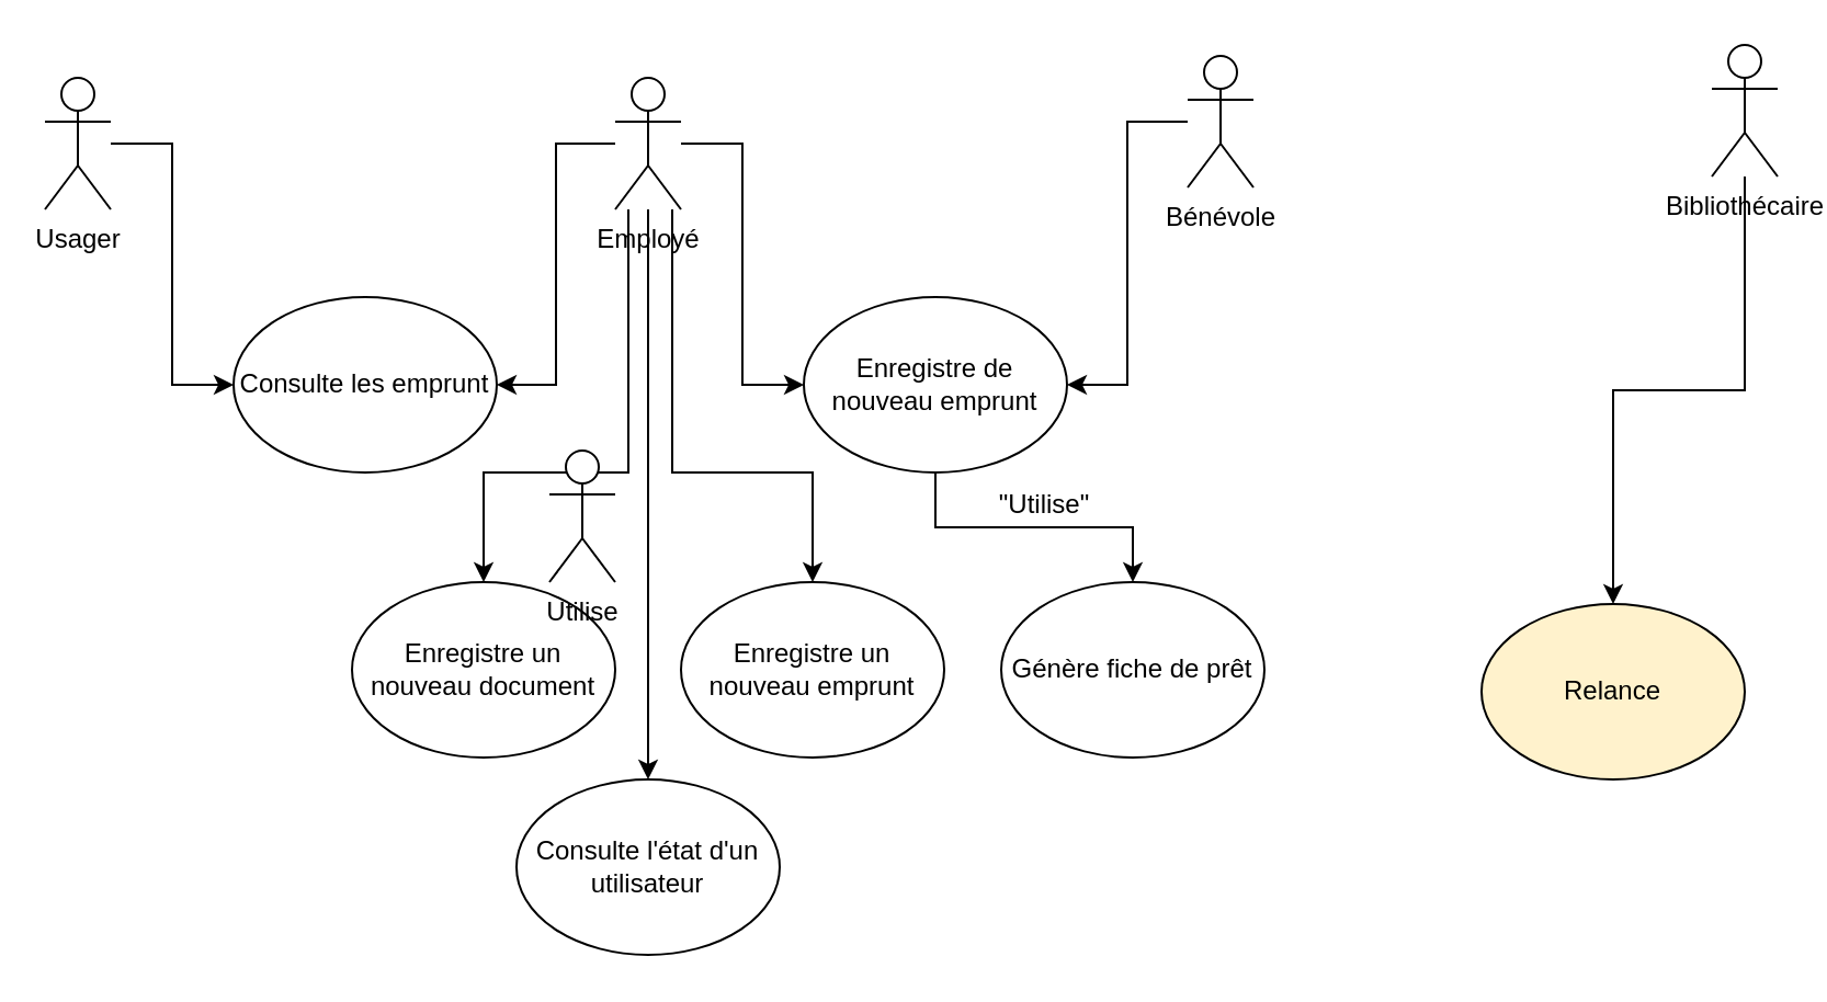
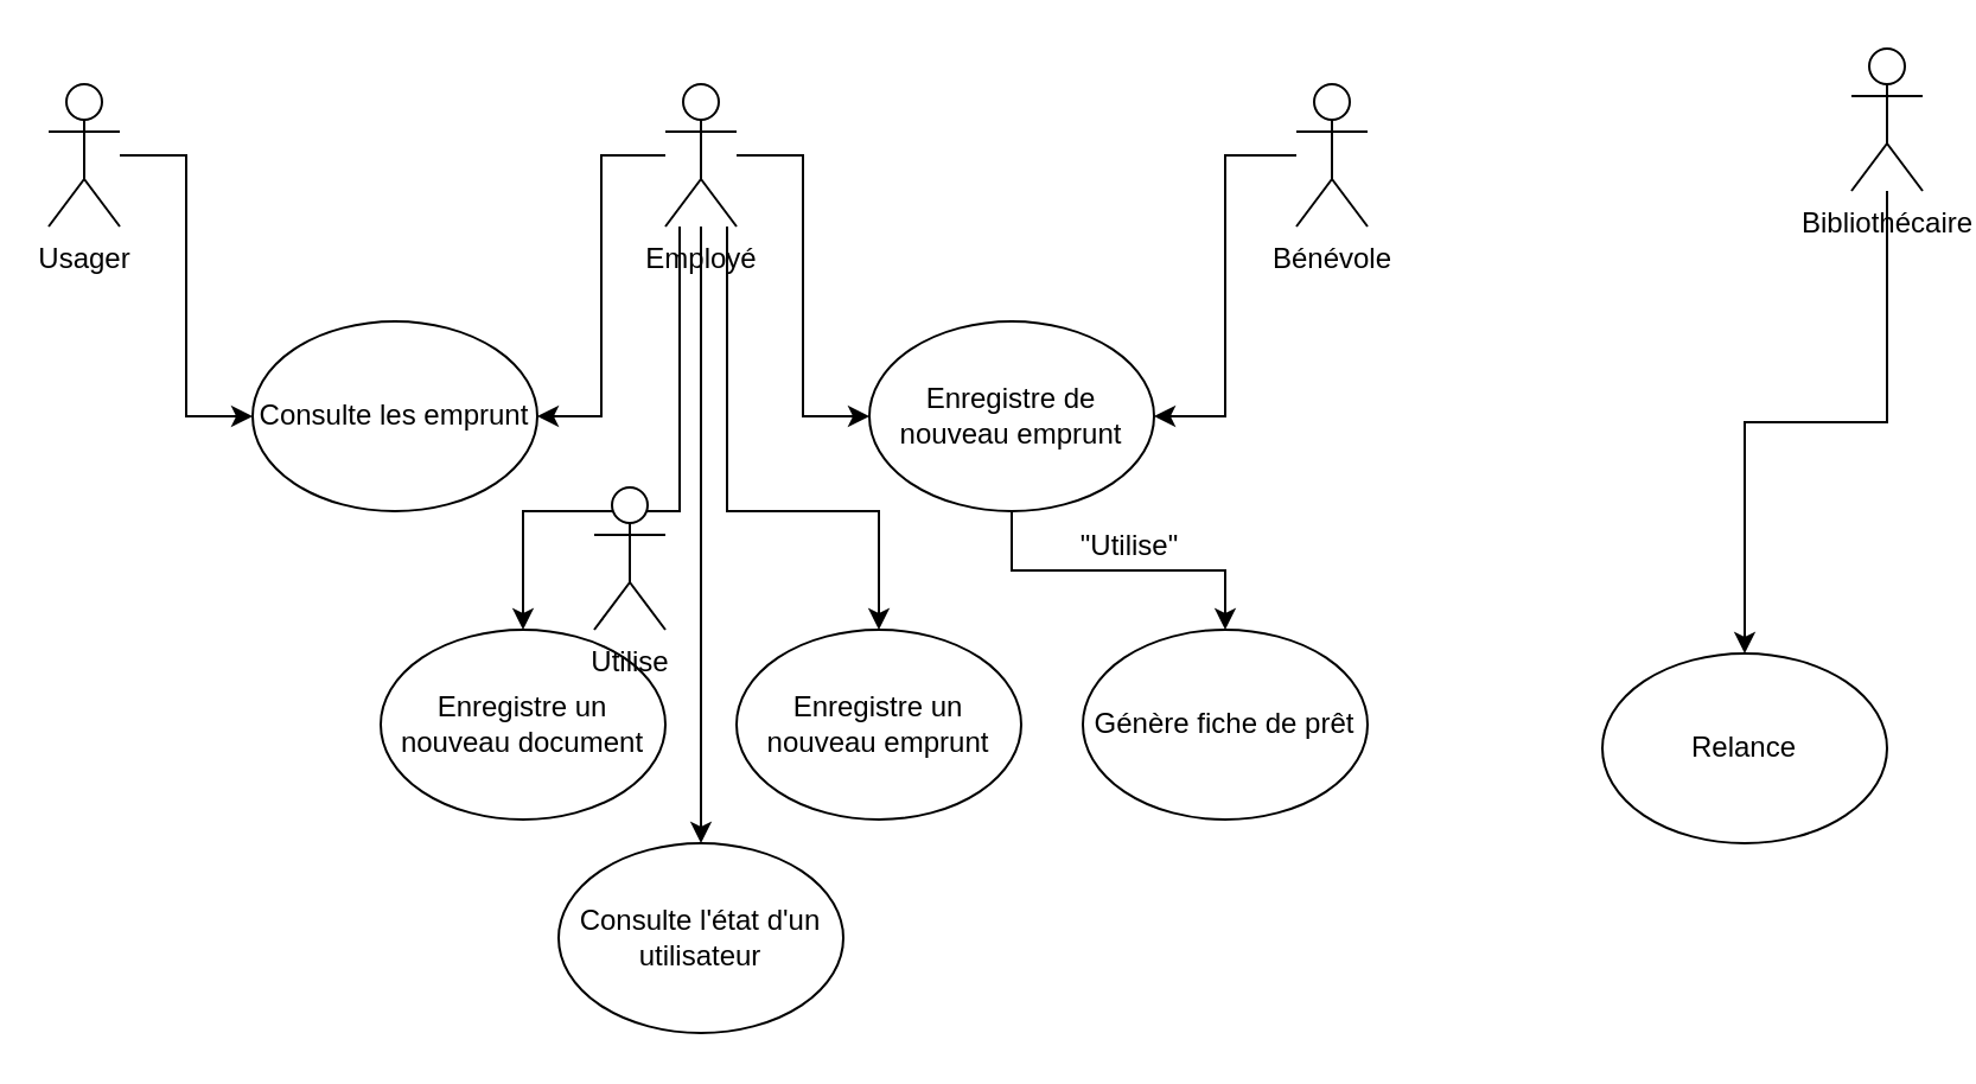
  <mxCell id="0" />
  <mxCell id="1" parent="0" />
  <mxCell id="2" style="edgeStyle=orthogonalEdgeStyle;orthogonalLoop=1;jettySize=auto;html=1;entryX=0;entryY=0.5;entryDx=0;entryDy=0;rounded=0;" parent="1" source="3" target="12" edge="1"><mxGeometry relative="1" as="geometry" /></mxCell>
  <mxCell id="3" value="Usager" style="shape=umlActor;verticalLabelPosition=bottom;verticalAlign=top;html=1;outlineConnect=0;" parent="1" vertex="1"><mxGeometry x="20" y="35" width="30" height="60" as="geometry" /></mxCell>
  <mxCell id="4" style="edgeStyle=orthogonalEdgeStyle;rounded=0;orthogonalLoop=1;jettySize=auto;html=1;entryX=1;entryY=0.5;entryDx=0;entryDy=0;" parent="1" source="9" target="12" edge="1"><mxGeometry relative="1" as="geometry" /></mxCell>
  <mxCell id="5" style="edgeStyle=orthogonalEdgeStyle;rounded=0;orthogonalLoop=1;jettySize=auto;html=1;entryX=0;entryY=0.5;entryDx=0;entryDy=0;" parent="1" source="9" target="14" edge="1"><mxGeometry relative="1" as="geometry" /></mxCell>
  <mxCell id="6" style="edgeStyle=orthogonalEdgeStyle;orthogonalLoop=1;jettySize=auto;html=1;rounded=0;" parent="1" source="9" target="15" edge="1"><mxGeometry relative="1" as="geometry"><Array as="points"><mxPoint x="286" y="215" /><mxPoint x="220" y="215" /></Array></mxGeometry></mxCell>
  <mxCell id="7" style="edgeStyle=orthogonalEdgeStyle;rounded=0;orthogonalLoop=1;jettySize=auto;html=1;" parent="1" source="9" target="16" edge="1"><mxGeometry relative="1" as="geometry"><Array as="points"><mxPoint x="306" y="215" /><mxPoint x="370" y="215" /></Array></mxGeometry></mxCell>
  <mxCell id="8" style="edgeStyle=orthogonalEdgeStyle;rounded=0;orthogonalLoop=1;jettySize=auto;html=1;entryX=0.5;entryY=0;entryDx=0;entryDy=0;" parent="1" source="9" target="18" edge="1"><mxGeometry relative="1" as="geometry" /></mxCell>
  <mxCell id="9" value="Employé" style="shape=umlActor;verticalLabelPosition=bottom;verticalAlign=top;html=1;outlineConnect=0;" parent="1" vertex="1"><mxGeometry x="280" y="35" width="30" height="60" as="geometry" /></mxCell>
  <mxCell id="10" style="edgeStyle=orthogonalEdgeStyle;rounded=0;orthogonalLoop=1;jettySize=auto;html=1;entryX=1;entryY=0.5;entryDx=0;entryDy=0;" parent="1" source="11" target="14" edge="1"><mxGeometry relative="1" as="geometry" /></mxCell>
- <mxCell id="11" value="Bénévole" style="shape=umlActor;verticalLabelPosition=bottom;verticalAlign=top;html=1;outlineConnect=0;" parent="1" vertex="1"><mxGeometry x="541" y="25" width="30" height="60" as="geometry" /></mxCell>
+ <mxCell id="11" value="Bénévole" style="shape=umlActor;verticalLabelPosition=bottom;verticalAlign=top;html=1;outlineConnect=0;" parent="1" vertex="1"><mxGeometry x="546" y="35" width="30" height="60" as="geometry" /></mxCell>
  <mxCell id="12" value="Consulte les emprunt" style="ellipse;whiteSpace=wrap;html=1;" parent="1" vertex="1"><mxGeometry x="106" y="135" width="120" height="80" as="geometry" /></mxCell>
  <mxCell id="13" style="edgeStyle=orthogonalEdgeStyle;rounded=0;orthogonalLoop=1;jettySize=auto;html=1;" parent="1" source="14" target="17" edge="1"><mxGeometry relative="1" as="geometry" /></mxCell>
  <mxCell id="14" value="Enregistre de nouveau emprunt" style="ellipse;whiteSpace=wrap;html=1;" parent="1" vertex="1"><mxGeometry x="366" y="135" width="120" height="80" as="geometry" /></mxCell>
  <mxCell id="15" value="Enregistre un nouveau document" style="ellipse;whiteSpace=wrap;html=1;" parent="1" vertex="1"><mxGeometry x="160" y="265" width="120" height="80" as="geometry" /></mxCell>
  <mxCell id="16" value="Enregistre un nouveau emprunt" style="ellipse;whiteSpace=wrap;html=1;" parent="1" vertex="1"><mxGeometry x="310" y="265" width="120" height="80" as="geometry" /></mxCell>
  <mxCell id="17" value="Génère fiche de prêt" style="ellipse;whiteSpace=wrap;html=1;" parent="1" vertex="1"><mxGeometry x="456" y="265" width="120" height="80" as="geometry" /></mxCell>
  <mxCell id="18" value="Consulte l'état d'un utilisateur" style="ellipse;whiteSpace=wrap;html=1;" parent="1" vertex="1"><mxGeometry x="235" y="355" width="120" height="80" as="geometry" /></mxCell>
  <mxCell id="19" value="&quot;Utilise&quot;" style="text;strokeColor=none;align=center;fillColor=none;html=1;verticalAlign=middle;whiteSpace=wrap;rounded=0;" parent="1" vertex="1"><mxGeometry x="446" y="215" width="60" height="30" as="geometry" /></mxCell>
  <mxCell id="20" value="Utilise" style="shape=umlActor;verticalLabelPosition=bottom;verticalAlign=top;html=1;outlineConnect=0;" vertex="1" parent="1"><mxGeometry x="250" y="205" width="30" height="60" as="geometry" /></mxCell>
  <mxCell id="21" style="edgeStyle=orthogonalEdgeStyle;rounded=0;orthogonalLoop=1;jettySize=auto;html=1;entryX=0.5;entryY=0;entryDx=0;entryDy=0;" edge="1" parent="1" source="22" target="23"><mxGeometry relative="1" as="geometry" /></mxCell>
  <mxCell id="22" value="Bibliothécaire" style="shape=umlActor;verticalLabelPosition=bottom;verticalAlign=top;html=1;outlineConnect=0;" vertex="1" parent="1"><mxGeometry x="780" y="20" width="30" height="60" as="geometry" /></mxCell>
- <mxCell id="23" value="Relance" style="ellipse;whiteSpace=wrap;html=1;fillColor=#fff2cc;" vertex="1" parent="1"><mxGeometry x="675" y="275" width="120" height="80" as="geometry" /></mxCell>
+ <mxCell id="23" value="Relance" style="ellipse;whiteSpace=wrap;html=1;" vertex="1" parent="1"><mxGeometry x="675" y="275" width="120" height="80" as="geometry" /></mxCell>
